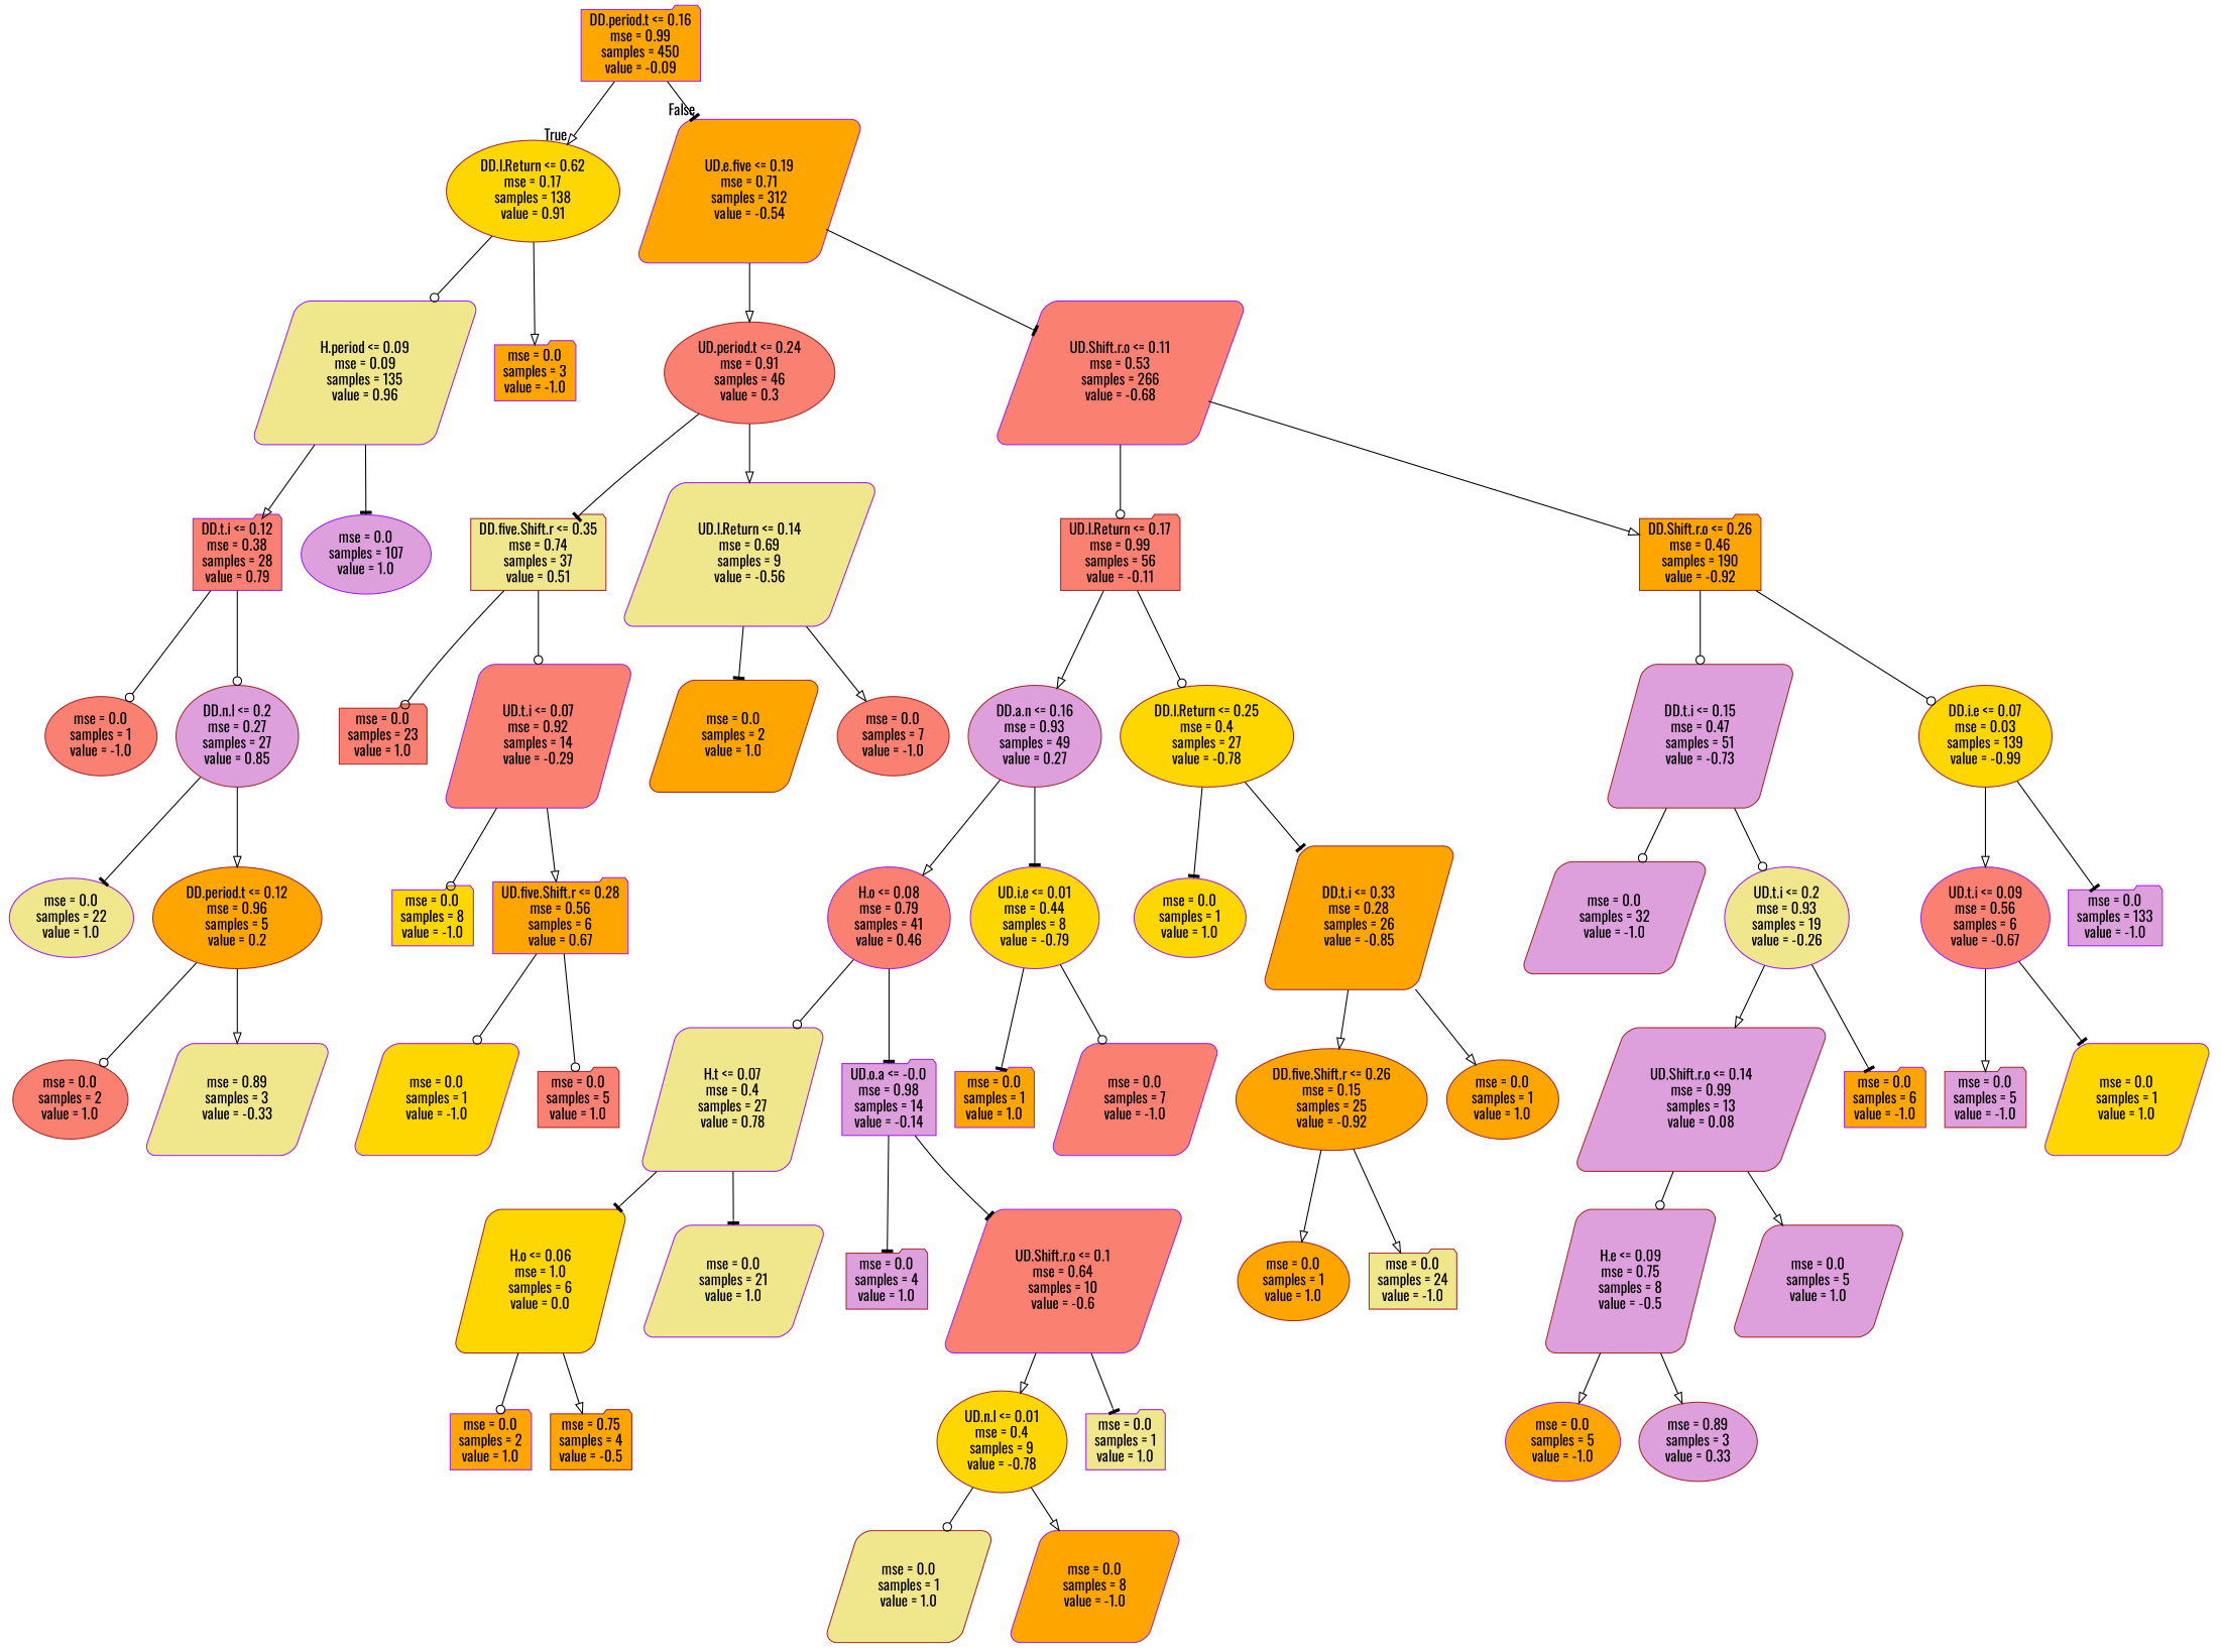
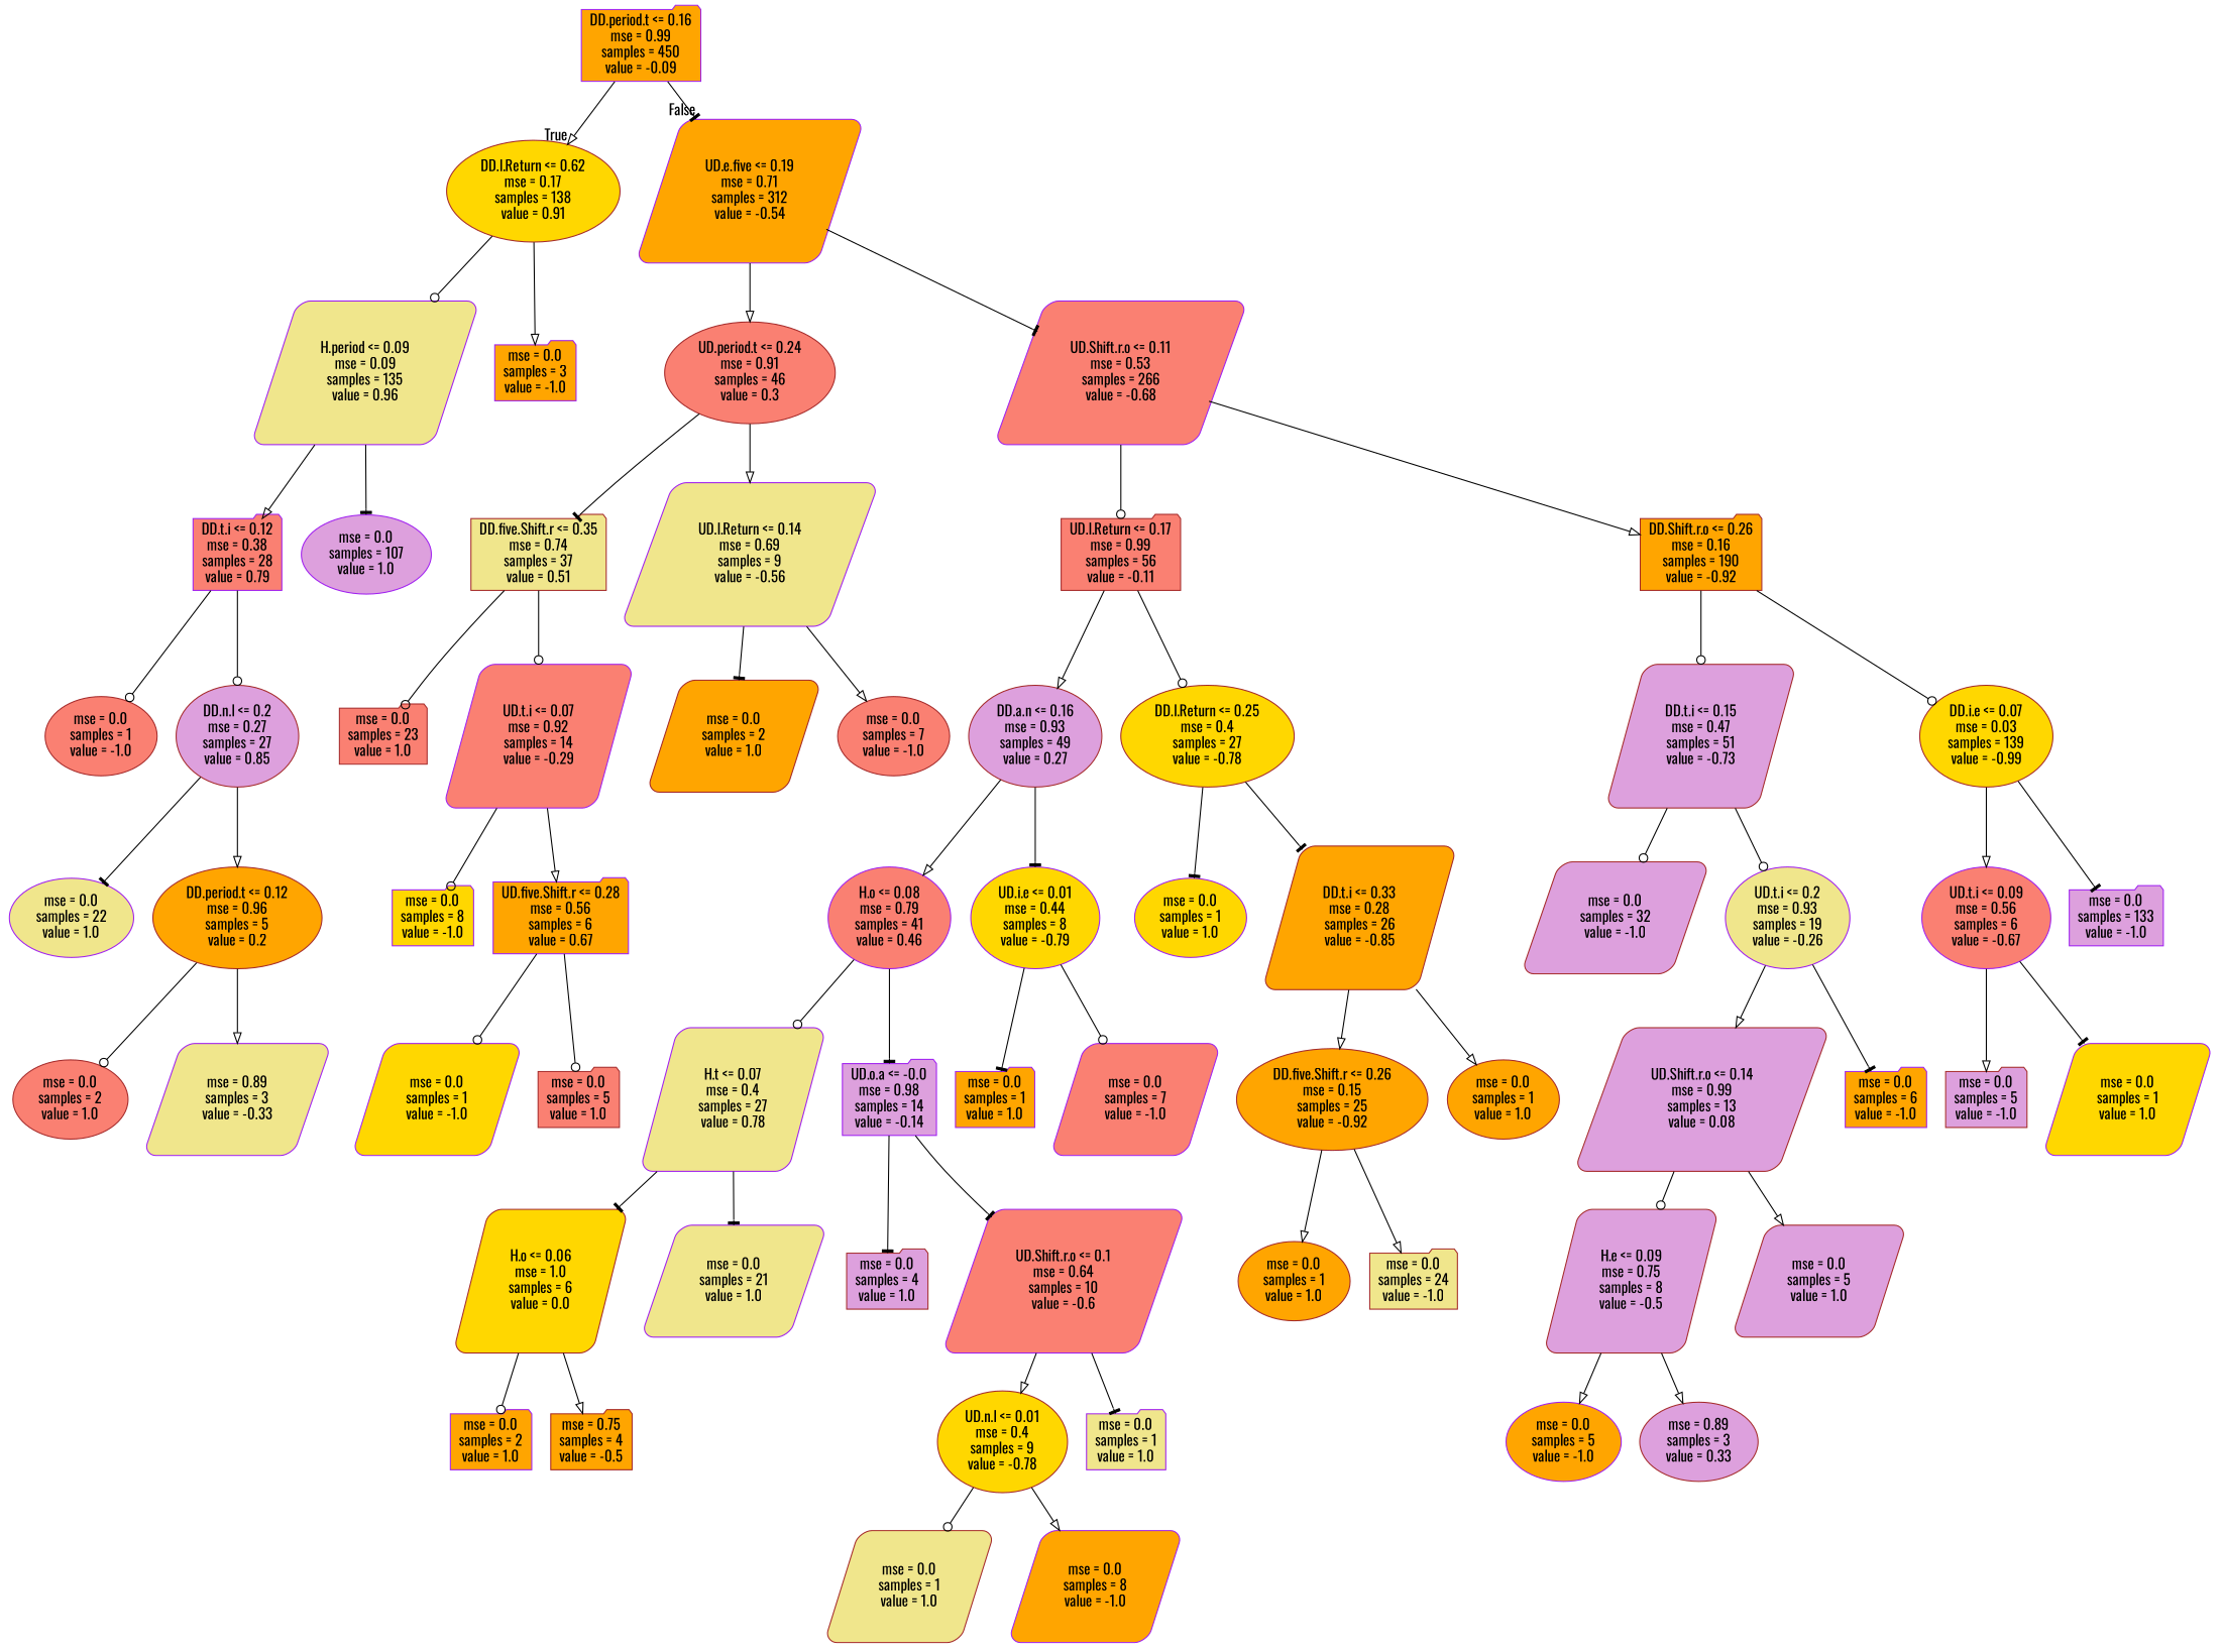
  digraph {
    fontname=Oswald
    node [color=brown fillcolor=orange fontname=Oswald shape=ellipse style="filled, rounded"]
    edge [arrowhead=onormal fontname=Oswald]
    n1 [color=purple label="DD.period.t <= 0.16\nmse = 0.99\nsamples = 450\nvalue = -0.09" shape=folder]
    n2 [fillcolor=gold label="DD.l.Return <= 0.62\nmse = 0.17\nsamples = 138\nvalue = 0.91"]
    n3 [color=purple label="UD.e.five <= 0.19\nmse = 0.71\nsamples = 312\nvalue = -0.54" shape=parallelogram]
    n4 [color=purple fillcolor=khaki label="H.period <= 0.09\nmse = 0.09\nsamples = 135\nvalue = 0.96" shape=parallelogram]
    n5 [color=purple label="mse = 0.0\nsamples = 3\nvalue = -1.0" shape=folder]
    n6 [fillcolor=salmon label="UD.period.t <= 0.24\nmse = 0.91\nsamples = 46\nvalue = 0.3"]
    n7 [color=purple fillcolor=salmon label="UD.Shift.r.o <= 0.11\nmse = 0.53\nsamples = 266\nvalue = -0.68" shape=parallelogram]
    n8 [color=purple fillcolor=salmon label="DD.t.i <= 0.12\nmse = 0.38\nsamples = 28\nvalue = 0.79" shape=folder]
    n9 [color=purple fillcolor=plum label="mse = 0.0\nsamples = 107\nvalue = 1.0"]
    n10 [fillcolor=salmon label="mse = 0.0\nsamples = 1\nvalue = -1.0"]
    n11 [fillcolor=plum label="DD.n.l <= 0.2\nmse = 0.27\nsamples = 27\nvalue = 0.85"]
    n12 [color=purple fillcolor=khaki label="mse = 0.0\nsamples = 22\nvalue = 1.0"]
    n13 [label="DD.period.t <= 0.12\nmse = 0.96\nsamples = 5\nvalue = 0.2"]
    n14 [fillcolor=salmon label="mse = 0.0\nsamples = 2\nvalue = 1.0"]
    n15 [color=purple fillcolor=khaki label="mse = 0.89\nsamples = 3\nvalue = -0.33" shape=parallelogram]
    n16 [fillcolor=khaki label="DD.five.Shift.r <= 0.35\nmse = 0.74\nsamples = 37\nvalue = 0.51" shape=folder]
    n17 [color=purple fillcolor=khaki label="UD.l.Return <= 0.14\nmse = 0.69\nsamples = 9\nvalue = -0.56" shape=parallelogram]
    n18 [fillcolor=salmon label="UD.l.Return <= 0.17\nmse = 0.99\nsamples = 56\nvalue = -0.11" shape=folder]
-   n19 [label="DD.Shift.r.o <= 0.26\nmse = 0.46\nsamples = 190\nvalue = -0.92" shape=folder]
+   n19 [label="DD.Shift.r.o <= 0.26\nmse = 0.16\nsamples = 190\nvalue = -0.92" shape=folder]
    n20 [fillcolor=salmon label="mse = 0.0\nsamples = 23\nvalue = 1.0" shape=folder]
    n21 [color=purple fillcolor=salmon label="UD.t.i <= 0.07\nmse = 0.92\nsamples = 14\nvalue = -0.29" shape=parallelogram]
    n22 [label="mse = 0.0\nsamples = 2\nvalue = 1.0" shape=parallelogram]
    n23 [fillcolor=salmon label="mse = 0.0\nsamples = 7\nvalue = -1.0"]
    n24 [color=purple fillcolor=gold label="mse = 0.0\nsamples = 8\nvalue = -1.0" shape=folder]
    n25 [color=purple label="UD.five.Shift.r <= 0.28\nmse = 0.56\nsamples = 6\nvalue = 0.67" shape=folder]
    n26 [color=purple fillcolor=gold label="mse = 0.0\nsamples = 1\nvalue = -1.0" shape=parallelogram]
    n27 [fillcolor=salmon label="mse = 0.0\nsamples = 5\nvalue = 1.0" shape=folder]
    n28 [fillcolor=plum label="DD.a.n <= 0.16\nmse = 0.93\nsamples = 49\nvalue = 0.27"]
    n29 [fillcolor=gold label="DD.l.Return <= 0.25\nmse = 0.4\nsamples = 27\nvalue = -0.78"]
    n30 [fillcolor=plum label="DD.t.i <= 0.15\nmse = 0.47\nsamples = 51\nvalue = -0.73" shape=parallelogram]
    n31 [fillcolor=gold label="DD.i.e <= 0.07\nmse = 0.03\nsamples = 139\nvalue = -0.99"]
    n32 [color=purple fillcolor=salmon label="H.o <= 0.08\nmse = 0.79\nsamples = 41\nvalue = 0.46"]
    n33 [color=purple fillcolor=gold label="UD.i.e <= 0.01\nmse = 0.44\nsamples = 8\nvalue = -0.79"]
    n34 [color=purple fillcolor=gold label="mse = 0.0\nsamples = 1\nvalue = 1.0"]
    n35 [label="DD.t.i <= 0.33\nmse = 0.28\nsamples = 26\nvalue = -0.85" shape=parallelogram]
    n36 [color=purple fillcolor=khaki label="H.t <= 0.07\nmse = 0.4\nsamples = 27\nvalue = 0.78" shape=parallelogram]
    n37 [color=purple fillcolor=plum label="UD.o.a <= -0.0\nmse = 0.98\nsamples = 14\nvalue = -0.14" shape=folder]
    n38 [color=purple label="mse = 0.0\nsamples = 1\nvalue = 1.0" shape=folder]
    n39 [color=purple fillcolor=salmon label="mse = 0.0\nsamples = 7\nvalue = -1.0" shape=parallelogram]
    n40 [fillcolor=gold label="H.o <= 0.06\nmse = 1.0\nsamples = 6\nvalue = 0.0" shape=parallelogram]
    n41 [color=purple fillcolor=khaki label="mse = 0.0\nsamples = 21\nvalue = 1.0" shape=parallelogram]
    n42 [fillcolor=plum label="mse = 0.0\nsamples = 4\nvalue = 1.0" shape=folder]
    n43 [color=purple fillcolor=salmon label="UD.Shift.r.o <= 0.1\nmse = 0.64\nsamples = 10\nvalue = -0.6" shape=parallelogram]
    n44 [color=purple label="mse = 0.0\nsamples = 2\nvalue = 1.0" shape=folder]
    n45 [label="mse = 0.75\nsamples = 4\nvalue = -0.5" shape=folder]
    n46 [fillcolor=gold label="UD.n.l <= 0.01\nmse = 0.4\nsamples = 9\nvalue = -0.78"]
    n47 [color=purple fillcolor=khaki label="mse = 0.0\nsamples = 1\nvalue = 1.0" shape=folder]
    n48 [fillcolor=khaki label="mse = 0.0\nsamples = 1\nvalue = 1.0" shape=parallelogram]
    n49 [color=purple label="mse = 0.0\nsamples = 8\nvalue = -1.0" shape=parallelogram]
    n50 [label="DD.five.Shift.r <= 0.26\nmse = 0.15\nsamples = 25\nvalue = -0.92"]
    n51 [label="mse = 0.0\nsamples = 1\nvalue = 1.0"]
    n52 [label="mse = 0.0\nsamples = 1\nvalue = 1.0"]
    n53 [fillcolor=khaki label="mse = 0.0\nsamples = 24\nvalue = -1.0" shape=folder]
    n54 [fillcolor=plum label="mse = 0.0\nsamples = 32\nvalue = -1.0" shape=parallelogram]
    n55 [color=purple fillcolor=khaki label="UD.t.i <= 0.2\nmse = 0.93\nsamples = 19\nvalue = -0.26"]
    n56 [color=purple fillcolor=salmon label="UD.t.i <= 0.09\nmse = 0.56\nsamples = 6\nvalue = -0.67"]
    n57 [color=purple fillcolor=plum label="mse = 0.0\nsamples = 133\nvalue = -1.0" shape=folder]
    n58 [fillcolor=plum label="UD.Shift.r.o <= 0.14\nmse = 0.99\nsamples = 13\nvalue = 0.08" shape=parallelogram]
    n59 [color=purple label="mse = 0.0\nsamples = 6\nvalue = -1.0" shape=folder]
    n60 [fillcolor=plum label="H.e <= 0.09\nmse = 0.75\nsamples = 8\nvalue = -0.5" shape=parallelogram]
    n61 [fillcolor=plum label="mse = 0.0\nsamples = 5\nvalue = 1.0" shape=parallelogram]
    n62 [color=purple label="mse = 0.0\nsamples = 5\nvalue = -1.0"]
    n63 [fillcolor=plum label="mse = 0.89\nsamples = 3\nvalue = 0.33"]
    n64 [fillcolor=plum label="mse = 0.0\nsamples = 5\nvalue = -1.0" shape=folder]
    n65 [color=purple fillcolor=gold label="mse = 0.0\nsamples = 1\nvalue = 1.0" shape=parallelogram]
    n1 -> n2 [headlabel=True labelangle=45 labeldistance=2.5]
    n1 -> n3 [arrowhead=tee headlabel=False labelangle=-45 labeldistance=2.5]
    n2 -> n4 [arrowhead=odot]
    n2 -> n5
    n3 -> n6
    n3 -> n7 [arrowhead=tee]
    n4 -> n8
    n4 -> n9 [arrowhead=tee]
    n6 -> n16 [arrowhead=tee]
    n6 -> n17
    n7 -> n18 [arrowhead=odot]
    n7 -> n19
    n8 -> n10 [arrowhead=odot]
    n8 -> n11 [arrowhead=odot]
    n11 -> n12 [arrowhead=tee]
    n11 -> n13
    n13 -> n14 [arrowhead=odot]
    n13 -> n15
    n16 -> n20 [arrowhead=odot]
    n16 -> n21 [arrowhead=odot]
    n17 -> n22 [arrowhead=tee]
    n17 -> n23
    n18 -> n28
    n18 -> n29 [arrowhead=odot]
    n19 -> n30 [arrowhead=odot]
    n19 -> n31 [arrowhead=odot]
    n21 -> n24 [arrowhead=odot]
    n21 -> n25
    n25 -> n26 [arrowhead=odot]
    n25 -> n27 [arrowhead=odot]
    n28 -> n32
    n28 -> n33 [arrowhead=tee]
    n29 -> n34 [arrowhead=tee]
    n29 -> n35 [arrowhead=tee]
    n30 -> n54 [arrowhead=odot]
    n30 -> n55 [arrowhead=odot]
    n31 -> n56
    n31 -> n57 [arrowhead=tee]
    n32 -> n36 [arrowhead=odot]
    n32 -> n37 [arrowhead=tee]
    n33 -> n38 [arrowhead=tee]
    n33 -> n39 [arrowhead=odot]
    n35 -> n50
    n35 -> n51
    n36 -> n40 [arrowhead=tee]
    n36 -> n41 [arrowhead=tee]
    n37 -> n42 [arrowhead=tee]
    n37 -> n43 [arrowhead=tee]
    n40 -> n44 [arrowhead=odot]
    n40 -> n45
    n43 -> n46
    n43 -> n47 [arrowhead=tee]
    n46 -> n48 [arrowhead=odot]
    n46 -> n49
    n50 -> n52
    n50 -> n53
    n55 -> n58
    n55 -> n59 [arrowhead=tee]
    n56 -> n64
    n56 -> n65 [arrowhead=tee]
    n58 -> n60 [arrowhead=odot]
    n58 -> n61
    n60 -> n62
    n60 -> n63
  }
